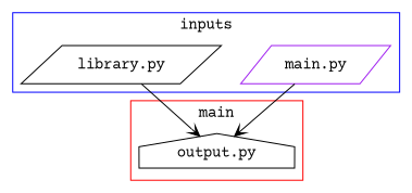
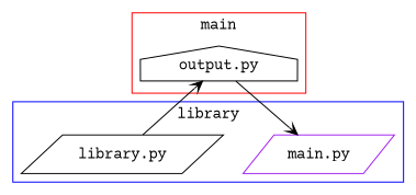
  digraph {
    fontname="Courier Prime"
    node [color=black fontname="Courier Prime" shape=parallelogram]
    edge [arrowhead=vee fontname="Courier Prime"]
    n1 [label="output.py" shape=house]
    n2 [color=purple label="main.py"]
    n3 [label="library.py"]
    subgraph cluster_1 {
      color=red
      label=main
      n1
    }
    subgraph cluster_2 {
      color=blue
-     label=inputs
+     label=library
      n2
      n3
    }
-   n2 -> n1
+   n1 -> n2
    n3 -> n1
  }
